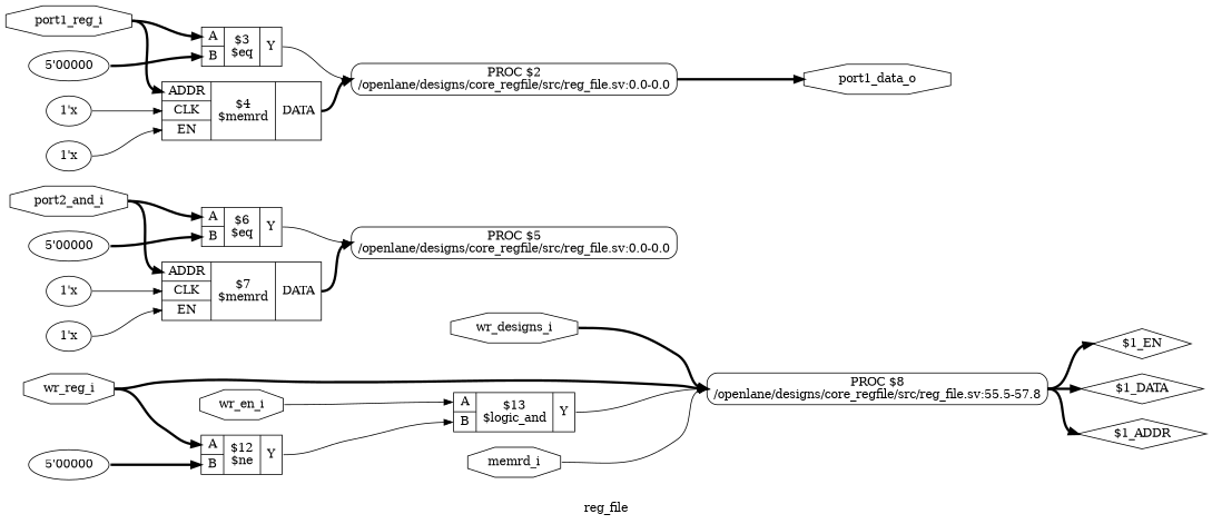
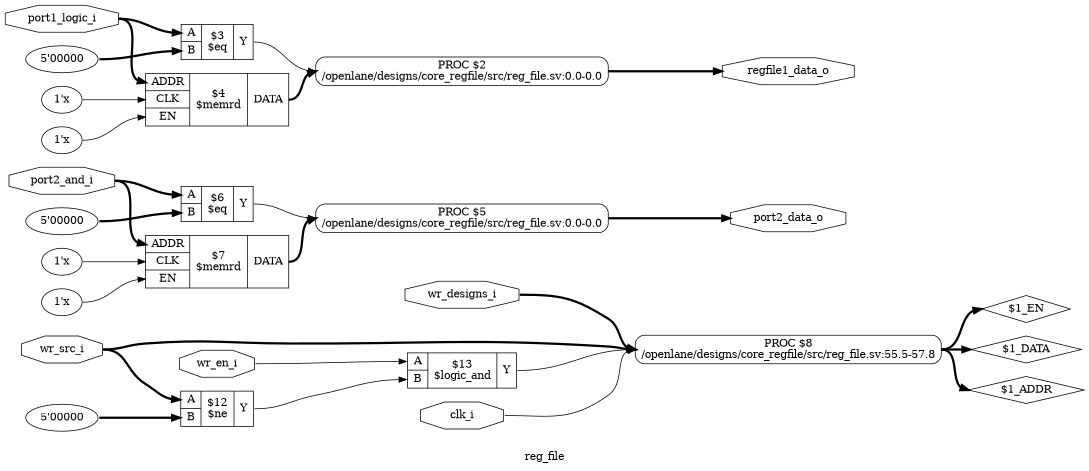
  digraph {
    label=reg_file
    rankdir=LR
    remincross=true
    node [shape=octagon]
    edge [color=black headport=w style="setlinewidth(3)" tailport=e]
    n1 [color=black fontcolor=black label=wr_designs_i]
    n2 [label="PROC $8\n/openlane/designs/core_regfile/src/reg_file.sv:55.5-57.8" shape=box style=rounded]
    n3 [label="$1_EN" shape=diamond]
    n4 [label="$1_DATA" shape=diamond]
    n5 [label="$1_ADDR" shape=diamond]
-   n6 [color=black fontcolor=black label=wr_reg_i]
+   n6 [color=black fontcolor=black label=wr_src_i]
    n7 [label="{{<p28> A|<p29> B}|$12\n$ne|{<p30> Y}}" shape=record]
    n8 [label="{{<p28> A|<p29> B}|$13\n$logic_and|{<p30> Y}}" shape=record]
    n9 [color=black fontcolor=black label=wr_en_i]
+   n10 [color=black fontcolor=black label=port2_data_o]
    n11 [color=black fontcolor=black label=port2_and_i]
    n12 [label="{{<p33> ADDR|<p34> CLK|<p35> EN}|$7\n$memrd|{<p36> DATA}}" shape=record]
    n13 [label="{{<p28> A|<p29> B}|$6\n$eq|{<p30> Y}}" shape=record]
    n14 [label="PROC $5\n/openlane/designs/core_regfile/src/reg_file.sv:0.0-0.0" shape=box style=rounded]
-   n15 [color=black fontcolor=black label=port1_data_o]
-   n16 [color=black fontcolor=black label=port1_reg_i]
+   n15 [color=black fontcolor=black label=regfile1_data_o]
+   n16 [color=black fontcolor=black label=port1_logic_i]
    n17 [label="{{<p33> ADDR|<p34> CLK|<p35> EN}|$4\n$memrd|{<p36> DATA}}" shape=record]
    n18 [label="{{<p28> A|<p29> B}|$3\n$eq|{<p30> Y}}" shape=record]
    n19 [label="PROC $2\n/openlane/designs/core_regfile/src/reg_file.sv:0.0-0.0" shape=box style=rounded]
-   n20 [color=black fontcolor=black label=memrd_i]
+   n20 [color=black fontcolor=black label=clk_i]
    n21 [label="5'00000" shape=""]
    n22 [label="1'x" shape=""]
    n23 [label="1'x" shape=""]
    n24 [label="5'00000" shape=""]
    n25 [label="1'x" shape=""]
    n26 [label="1'x" shape=""]
    n27 [label="5'00000" shape=""]
    n1 -> n2
    n2 -> n3
    n2 -> n4
    n2 -> n5
    n6 -> n2
    n6 -> n7 [headport="p28:w"]
    n7 -> n8 [headport="p29:w" tailport="p30:e" style=""]
    n8 -> n2 [tailport="p30:e" style=""]
    n9 -> n8 [headport="p28:w" style=""]
    n11 -> n12 [headport="p33:w"]
    n11 -> n13 [headport="p28:w"]
    n12 -> n14 [tailport="p36:e"]
    n13 -> n14 [tailport="p30:e" style=""]
+   n14 -> n10
    n16 -> n17 [headport="p33:w"]
    n16 -> n18 [headport="p28:w"]
    n17 -> n19 [tailport="p36:e"]
    n18 -> n19 [tailport="p30:e" style=""]
    n19 -> n15
    n20 -> n2 [style=""]
    n21 -> n7 [headport="p29:w"]
    n22 -> n12 [headport="p35:w" style=""]
    n23 -> n12 [headport="p34:w" style=""]
    n24 -> n13 [headport="p29:w"]
    n25 -> n17 [headport="p35:w" style=""]
    n26 -> n17 [headport="p34:w" style=""]
    n27 -> n18 [headport="p29:w"]
  }
